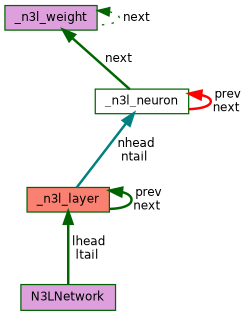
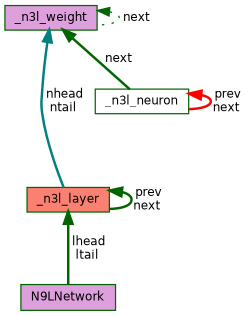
  digraph {
    node [color=darkgreen fillcolor=plum fontname=Helvetica fontsize=10 shape=record style=filled]
    edge [color=darkgreen dir=back fontname=Helvetica fontsize=10 labelfontname=Helvetica labelfontsize=10 style=bold]
-   n1 [fontcolor=black height=0.2 label=N3LNetwork width=0.4]
+   n1 [fontcolor=black height=0.2 label=N9LNetwork width=0.4]
    n2 [fillcolor=salmon height=0.2 label=_n3l_layer width=0.4]
    n3 [fillcolor=white height=0.2 label=_n3l_neuron width=0.4]
    n4 [height=0.2 label=_n3l_weight width=0.4]
    n2 -> n1 [label=" lhead\nltail"]
    n2 -> n2 [label=" prev\nnext"]
-   n3 -> n2 [color=teal label=" nhead\nntail"]
+   n4 -> n2 [color=teal label=" nhead\nntail"]
    n3 -> n3 [color=red label=" prev\nnext"]
    n4 -> n3 [label=" next"]
    n4 -> n4 [label=" next" style=dotted]
  }
